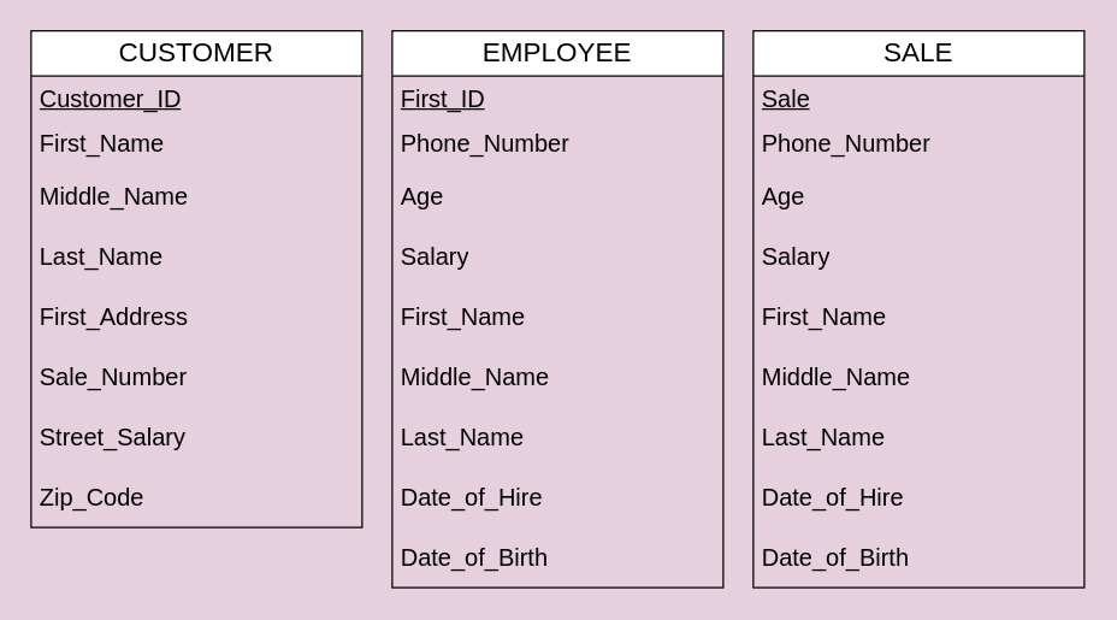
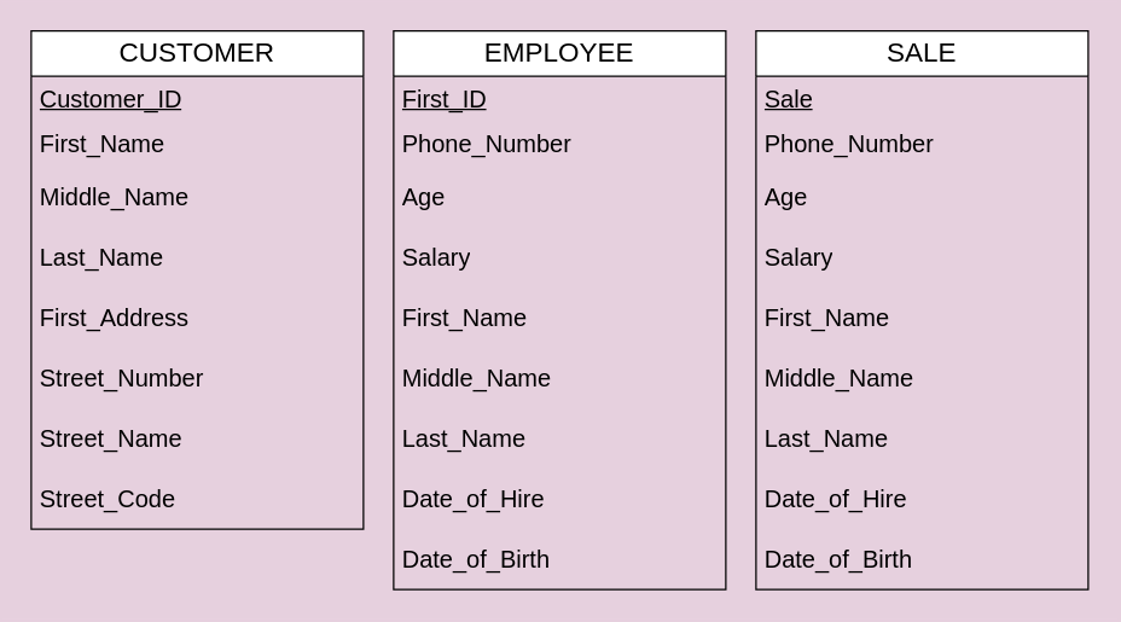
  <mxCell id="0" />
  <mxCell id="1" parent="0" />
  <mxCell id="2" value="&lt;h2 style=&quot;&quot;&gt;&lt;span style=&quot;font-weight: normal;&quot;&gt;&lt;font style=&quot;color: rgb(0, 0, 0);&quot;&gt;CUSTOMER&lt;/font&gt;&lt;/span&gt;&lt;/h2&gt;" style="swimlane;fontStyle=0;childLayout=stackLayout;horizontal=1;startSize=30;horizontalStack=0;resizeParent=1;resizeParentMax=0;resizeLast=0;collapsible=1;marginBottom=0;whiteSpace=wrap;html=1;" vertex="1" parent="1"><mxGeometry x="20" y="20" width="220" height="330" as="geometry" /></mxCell>
  <mxCell id="3" value="&lt;u style=&quot;text-align: center;&quot;&gt;&lt;font style=&quot;font-size: 16px;&quot;&gt;Customer_ID&lt;/font&gt;&lt;/u&gt;" style="text;strokeColor=none;fillColor=none;align=left;verticalAlign=middle;spacingLeft=4;spacingRight=4;overflow=hidden;points=[[0,0.5],[1,0.5]];portConstraint=eastwest;rotatable=0;whiteSpace=wrap;html=1;" vertex="1" parent="2"><mxGeometry y="30" width="220" height="30" as="geometry" /></mxCell>
  <mxCell id="4" value="&lt;span style=&quot;font-size: 16px; text-align: center;&quot;&gt;First_Name&lt;/span&gt;" style="text;strokeColor=none;fillColor=none;align=left;verticalAlign=middle;spacingLeft=4;spacingRight=4;overflow=hidden;points=[[0,0.5],[1,0.5]];portConstraint=eastwest;rotatable=0;whiteSpace=wrap;html=1;" vertex="1" parent="2"><mxGeometry y="60" width="220" height="30" as="geometry" /></mxCell>
  <mxCell id="5" value="&lt;div style=&quot;text-align: center;&quot;&gt;&lt;span style=&quot;font-size: 16px;&quot;&gt;Middle_Name&lt;/span&gt;&lt;/div&gt;" style="text;strokeColor=none;fillColor=none;align=left;verticalAlign=middle;spacingLeft=4;spacingRight=4;overflow=hidden;points=[[0,0.5],[1,0.5]];portConstraint=eastwest;rotatable=0;whiteSpace=wrap;html=1;" vertex="1" parent="2"><mxGeometry y="90" width="220" height="40" as="geometry" /></mxCell>
  <mxCell id="6" value="&lt;div style=&quot;text-align: center;&quot;&gt;&lt;span style=&quot;font-size: 16px;&quot;&gt;Last_Name&lt;/span&gt;&lt;/div&gt;" style="text;strokeColor=none;fillColor=none;align=left;verticalAlign=middle;spacingLeft=4;spacingRight=4;overflow=hidden;points=[[0,0.5],[1,0.5]];portConstraint=eastwest;rotatable=0;whiteSpace=wrap;html=1;" vertex="1" parent="2"><mxGeometry y="130" width="220" height="40" as="geometry" /></mxCell>
  <mxCell id="7" value="&lt;div style=&quot;text-align: center;&quot;&gt;&lt;span style=&quot;font-size: 16px;&quot;&gt;First_Address&lt;/span&gt;&lt;/div&gt;" style="text;strokeColor=none;fillColor=none;align=left;verticalAlign=middle;spacingLeft=4;spacingRight=4;overflow=hidden;points=[[0,0.5],[1,0.5]];portConstraint=eastwest;rotatable=0;whiteSpace=wrap;html=1;" vertex="1" parent="2"><mxGeometry y="170" width="220" height="40" as="geometry" /></mxCell>
- <mxCell id="8" value="&lt;div style=&quot;text-align: center;&quot;&gt;&lt;span style=&quot;font-size: 16px;&quot;&gt;Sale_Number&lt;/span&gt;&lt;/div&gt;" style="text;strokeColor=none;fillColor=none;align=left;verticalAlign=middle;spacingLeft=4;spacingRight=4;overflow=hidden;points=[[0,0.5],[1,0.5]];portConstraint=eastwest;rotatable=0;whiteSpace=wrap;html=1;" vertex="1" parent="2"><mxGeometry y="210" width="220" height="40" as="geometry" /></mxCell>
- <mxCell id="9" value="&lt;div style=&quot;text-align: center;&quot;&gt;&lt;span style=&quot;font-size: 16px;&quot;&gt;Street_Salary&lt;/span&gt;&lt;/div&gt;" style="text;strokeColor=none;fillColor=none;align=left;verticalAlign=middle;spacingLeft=4;spacingRight=4;overflow=hidden;points=[[0,0.5],[1,0.5]];portConstraint=eastwest;rotatable=0;whiteSpace=wrap;html=1;" vertex="1" parent="2"><mxGeometry y="250" width="220" height="40" as="geometry" /></mxCell>
- <mxCell id="10" value="&lt;div style=&quot;text-align: center;&quot;&gt;&lt;span style=&quot;font-size: 16px;&quot;&gt;Zip_Code&lt;/span&gt;&lt;/div&gt;" style="text;strokeColor=none;fillColor=none;align=left;verticalAlign=middle;spacingLeft=4;spacingRight=4;overflow=hidden;points=[[0,0.5],[1,0.5]];portConstraint=eastwest;rotatable=0;whiteSpace=wrap;html=1;" vertex="1" parent="2"><mxGeometry y="290" width="220" height="40" as="geometry" /></mxCell>
+ <mxCell id="8" value="&lt;div style=&quot;text-align: center;&quot;&gt;&lt;span style=&quot;font-size: 16px;&quot;&gt;Street_Number&lt;/span&gt;&lt;/div&gt;" style="text;strokeColor=none;fillColor=none;align=left;verticalAlign=middle;spacingLeft=4;spacingRight=4;overflow=hidden;points=[[0,0.5],[1,0.5]];portConstraint=eastwest;rotatable=0;whiteSpace=wrap;html=1;" vertex="1" parent="2"><mxGeometry y="210" width="220" height="40" as="geometry" /></mxCell>
+ <mxCell id="9" value="&lt;div style=&quot;text-align: center;&quot;&gt;&lt;span style=&quot;font-size: 16px;&quot;&gt;Street_Name&lt;/span&gt;&lt;/div&gt;" style="text;strokeColor=none;fillColor=none;align=left;verticalAlign=middle;spacingLeft=4;spacingRight=4;overflow=hidden;points=[[0,0.5],[1,0.5]];portConstraint=eastwest;rotatable=0;whiteSpace=wrap;html=1;" vertex="1" parent="2"><mxGeometry y="250" width="220" height="40" as="geometry" /></mxCell>
+ <mxCell id="10" value="&lt;div style=&quot;text-align: center;&quot;&gt;&lt;span style=&quot;font-size: 16px;&quot;&gt;Street_Code&lt;/span&gt;&lt;/div&gt;" style="text;strokeColor=none;fillColor=none;align=left;verticalAlign=middle;spacingLeft=4;spacingRight=4;overflow=hidden;points=[[0,0.5],[1,0.5]];portConstraint=eastwest;rotatable=0;whiteSpace=wrap;html=1;" vertex="1" parent="2"><mxGeometry y="290" width="220" height="40" as="geometry" /></mxCell>
  <mxCell id="11" value="&lt;h2 style=&quot;&quot;&gt;&lt;span style=&quot;font-weight: 400;&quot;&gt;EMPLOYEE&lt;/span&gt;&lt;/h2&gt;" style="swimlane;fontStyle=0;childLayout=stackLayout;horizontal=1;startSize=30;horizontalStack=0;resizeParent=1;resizeParentMax=0;resizeLast=0;collapsible=1;marginBottom=0;whiteSpace=wrap;html=1;" vertex="1" parent="1"><mxGeometry x="260" y="20" width="220" height="370" as="geometry" /></mxCell>
  <mxCell id="12" value="&lt;div style=&quot;text-align: center;&quot;&gt;&lt;span style=&quot;background-color: transparent; color: light-dark(rgb(0, 0, 0), rgb(255, 255, 255)); font-size: 16px;&quot;&gt;&lt;u&gt;First_ID&lt;/u&gt;&lt;/span&gt;&lt;/div&gt;" style="text;strokeColor=none;fillColor=none;align=left;verticalAlign=middle;spacingLeft=4;spacingRight=4;overflow=hidden;points=[[0,0.5],[1,0.5]];portConstraint=eastwest;rotatable=0;whiteSpace=wrap;html=1;" vertex="1" parent="11"><mxGeometry y="30" width="220" height="30" as="geometry" /></mxCell>
  <mxCell id="13" value="&lt;div style=&quot;text-align: center;&quot;&gt;&lt;span style=&quot;background-color: transparent; color: light-dark(rgb(0, 0, 0), rgb(255, 255, 255)); font-size: 16px;&quot;&gt;Phone_Number&lt;/span&gt;&lt;/div&gt;" style="text;strokeColor=none;fillColor=none;align=left;verticalAlign=middle;spacingLeft=4;spacingRight=4;overflow=hidden;points=[[0,0.5],[1,0.5]];portConstraint=eastwest;rotatable=0;whiteSpace=wrap;html=1;" vertex="1" parent="11"><mxGeometry y="60" width="220" height="30" as="geometry" /></mxCell>
  <mxCell id="14" value="&lt;div style=&quot;text-align: center;&quot;&gt;&lt;span style=&quot;font-size: 16px;&quot;&gt;Age&lt;/span&gt;&lt;/div&gt;" style="text;strokeColor=none;fillColor=none;align=left;verticalAlign=middle;spacingLeft=4;spacingRight=4;overflow=hidden;points=[[0,0.5],[1,0.5]];portConstraint=eastwest;rotatable=0;whiteSpace=wrap;html=1;" vertex="1" parent="11"><mxGeometry y="90" width="220" height="40" as="geometry" /></mxCell>
  <mxCell id="15" value="&lt;div style=&quot;text-align: center;&quot;&gt;&lt;span style=&quot;font-size: 16px;&quot;&gt;Salary&lt;/span&gt;&lt;/div&gt;" style="text;strokeColor=none;fillColor=none;align=left;verticalAlign=middle;spacingLeft=4;spacingRight=4;overflow=hidden;points=[[0,0.5],[1,0.5]];portConstraint=eastwest;rotatable=0;whiteSpace=wrap;html=1;" vertex="1" parent="11"><mxGeometry y="130" width="220" height="40" as="geometry" /></mxCell>
  <mxCell id="16" value="&lt;div style=&quot;text-align: center;&quot;&gt;&lt;span style=&quot;font-size: 16px;&quot;&gt;First_Name&lt;/span&gt;&lt;/div&gt;" style="text;strokeColor=none;fillColor=none;align=left;verticalAlign=middle;spacingLeft=4;spacingRight=4;overflow=hidden;points=[[0,0.5],[1,0.5]];portConstraint=eastwest;rotatable=0;whiteSpace=wrap;html=1;" vertex="1" parent="11"><mxGeometry y="170" width="220" height="40" as="geometry" /></mxCell>
  <mxCell id="17" value="&lt;div style=&quot;text-align: center;&quot;&gt;&lt;span style=&quot;font-size: 16px;&quot;&gt;Middle_Name&lt;/span&gt;&lt;/div&gt;" style="text;strokeColor=none;fillColor=none;align=left;verticalAlign=middle;spacingLeft=4;spacingRight=4;overflow=hidden;points=[[0,0.5],[1,0.5]];portConstraint=eastwest;rotatable=0;whiteSpace=wrap;html=1;" vertex="1" parent="11"><mxGeometry y="210" width="220" height="40" as="geometry" /></mxCell>
  <mxCell id="18" value="&lt;div style=&quot;text-align: center;&quot;&gt;&lt;span style=&quot;font-size: 16px;&quot;&gt;Last_Name&lt;/span&gt;&lt;/div&gt;" style="text;strokeColor=none;fillColor=none;align=left;verticalAlign=middle;spacingLeft=4;spacingRight=4;overflow=hidden;points=[[0,0.5],[1,0.5]];portConstraint=eastwest;rotatable=0;whiteSpace=wrap;html=1;" vertex="1" parent="11"><mxGeometry y="250" width="220" height="40" as="geometry" /></mxCell>
  <mxCell id="19" value="&lt;div style=&quot;text-align: center;&quot;&gt;&lt;span style=&quot;font-size: 16px;&quot;&gt;Date_of_Hire&lt;/span&gt;&lt;/div&gt;" style="text;strokeColor=none;fillColor=none;align=left;verticalAlign=middle;spacingLeft=4;spacingRight=4;overflow=hidden;points=[[0,0.5],[1,0.5]];portConstraint=eastwest;rotatable=0;whiteSpace=wrap;html=1;" vertex="1" parent="11"><mxGeometry y="290" width="220" height="40" as="geometry" /></mxCell>
  <mxCell id="20" value="&lt;div style=&quot;text-align: center;&quot;&gt;&lt;span style=&quot;font-size: 16px;&quot;&gt;Date_of_Birth&lt;/span&gt;&lt;/div&gt;" style="text;strokeColor=none;fillColor=none;align=left;verticalAlign=middle;spacingLeft=4;spacingRight=4;overflow=hidden;points=[[0,0.5],[1,0.5]];portConstraint=eastwest;rotatable=0;whiteSpace=wrap;html=1;" vertex="1" parent="11"><mxGeometry y="330" width="220" height="40" as="geometry" /></mxCell>
  <mxCell id="21" value="&lt;h2 style=&quot;&quot;&gt;&lt;span style=&quot;font-weight: 400;&quot;&gt;SALE&lt;/span&gt;&lt;/h2&gt;" style="swimlane;fontStyle=0;childLayout=stackLayout;horizontal=1;startSize=30;horizontalStack=0;resizeParent=1;resizeParentMax=0;resizeLast=0;collapsible=1;marginBottom=0;whiteSpace=wrap;html=1;" vertex="1" parent="1"><mxGeometry x="500" y="20" width="220" height="370" as="geometry" /></mxCell>
  <mxCell id="22" value="&lt;div style=&quot;text-align: center;&quot;&gt;&lt;span style=&quot;font-size: 16px;&quot;&gt;&lt;u&gt;Sale&lt;/u&gt;&lt;/span&gt;&lt;/div&gt;" style="text;strokeColor=none;fillColor=none;align=left;verticalAlign=middle;spacingLeft=4;spacingRight=4;overflow=hidden;points=[[0,0.5],[1,0.5]];portConstraint=eastwest;rotatable=0;whiteSpace=wrap;html=1;" vertex="1" parent="21"><mxGeometry y="30" width="220" height="30" as="geometry" /></mxCell>
  <mxCell id="23" value="&lt;div style=&quot;text-align: center;&quot;&gt;&lt;span style=&quot;background-color: transparent; color: light-dark(rgb(0, 0, 0), rgb(255, 255, 255)); font-size: 16px;&quot;&gt;Phone_Number&lt;/span&gt;&lt;/div&gt;" style="text;strokeColor=none;fillColor=none;align=left;verticalAlign=middle;spacingLeft=4;spacingRight=4;overflow=hidden;points=[[0,0.5],[1,0.5]];portConstraint=eastwest;rotatable=0;whiteSpace=wrap;html=1;" vertex="1" parent="21"><mxGeometry y="60" width="220" height="30" as="geometry" /></mxCell>
  <mxCell id="24" value="&lt;div style=&quot;text-align: center;&quot;&gt;&lt;span style=&quot;font-size: 16px;&quot;&gt;Age&lt;/span&gt;&lt;/div&gt;" style="text;strokeColor=none;fillColor=none;align=left;verticalAlign=middle;spacingLeft=4;spacingRight=4;overflow=hidden;points=[[0,0.5],[1,0.5]];portConstraint=eastwest;rotatable=0;whiteSpace=wrap;html=1;" vertex="1" parent="21"><mxGeometry y="90" width="220" height="40" as="geometry" /></mxCell>
  <mxCell id="25" value="&lt;div style=&quot;text-align: center;&quot;&gt;&lt;span style=&quot;font-size: 16px;&quot;&gt;Salary&lt;/span&gt;&lt;/div&gt;" style="text;strokeColor=none;fillColor=none;align=left;verticalAlign=middle;spacingLeft=4;spacingRight=4;overflow=hidden;points=[[0,0.5],[1,0.5]];portConstraint=eastwest;rotatable=0;whiteSpace=wrap;html=1;" vertex="1" parent="21"><mxGeometry y="130" width="220" height="40" as="geometry" /></mxCell>
  <mxCell id="26" value="&lt;div style=&quot;text-align: center;&quot;&gt;&lt;span style=&quot;font-size: 16px;&quot;&gt;First_Name&lt;/span&gt;&lt;/div&gt;" style="text;strokeColor=none;fillColor=none;align=left;verticalAlign=middle;spacingLeft=4;spacingRight=4;overflow=hidden;points=[[0,0.5],[1,0.5]];portConstraint=eastwest;rotatable=0;whiteSpace=wrap;html=1;" vertex="1" parent="21"><mxGeometry y="170" width="220" height="40" as="geometry" /></mxCell>
  <mxCell id="27" value="&lt;div style=&quot;text-align: center;&quot;&gt;&lt;span style=&quot;font-size: 16px;&quot;&gt;Middle_Name&lt;/span&gt;&lt;/div&gt;" style="text;strokeColor=none;fillColor=none;align=left;verticalAlign=middle;spacingLeft=4;spacingRight=4;overflow=hidden;points=[[0,0.5],[1,0.5]];portConstraint=eastwest;rotatable=0;whiteSpace=wrap;html=1;" vertex="1" parent="21"><mxGeometry y="210" width="220" height="40" as="geometry" /></mxCell>
  <mxCell id="28" value="&lt;div style=&quot;text-align: center;&quot;&gt;&lt;span style=&quot;font-size: 16px;&quot;&gt;Last_Name&lt;/span&gt;&lt;/div&gt;" style="text;strokeColor=none;fillColor=none;align=left;verticalAlign=middle;spacingLeft=4;spacingRight=4;overflow=hidden;points=[[0,0.5],[1,0.5]];portConstraint=eastwest;rotatable=0;whiteSpace=wrap;html=1;" vertex="1" parent="21"><mxGeometry y="250" width="220" height="40" as="geometry" /></mxCell>
  <mxCell id="29" value="&lt;div style=&quot;text-align: center;&quot;&gt;&lt;span style=&quot;font-size: 16px;&quot;&gt;Date_of_Hire&lt;/span&gt;&lt;/div&gt;" style="text;strokeColor=none;fillColor=none;align=left;verticalAlign=middle;spacingLeft=4;spacingRight=4;overflow=hidden;points=[[0,0.5],[1,0.5]];portConstraint=eastwest;rotatable=0;whiteSpace=wrap;html=1;" vertex="1" parent="21"><mxGeometry y="290" width="220" height="40" as="geometry" /></mxCell>
  <mxCell id="30" value="&lt;div style=&quot;text-align: center;&quot;&gt;&lt;span style=&quot;font-size: 16px;&quot;&gt;Date_of_Birth&lt;/span&gt;&lt;/div&gt;" style="text;strokeColor=none;fillColor=none;align=left;verticalAlign=middle;spacingLeft=4;spacingRight=4;overflow=hidden;points=[[0,0.5],[1,0.5]];portConstraint=eastwest;rotatable=0;whiteSpace=wrap;html=1;" vertex="1" parent="21"><mxGeometry y="330" width="220" height="40" as="geometry" /></mxCell>
